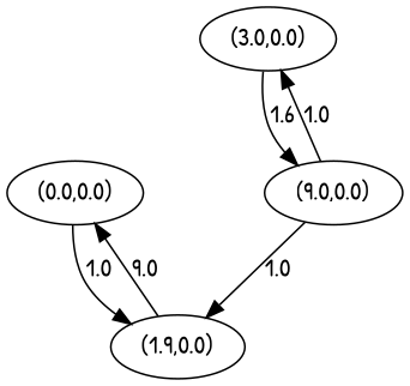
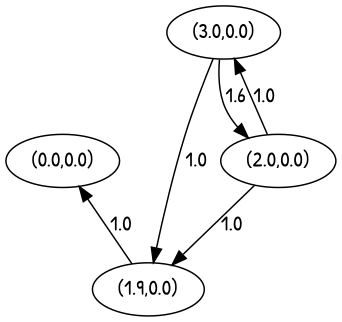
  digraph {
    fontname="Patrick Hand"
    node [fontname="Patrick Hand"]
    edge [fontname="Patrick Hand"]
    n1 [label="(0.0,0.0)"]
    n2 [label="(1.9,0.0)"]
    n3 [label="(3.0,0.0)"]
-   n4 [label="(9.0,0.0)"]
-   n1 -> n2 [label=1.0]
-   n2 -> n1 [label=9.0]
+   n4 [label="(2.0,0.0)"]
+   n3 -> n2 [label=1.0]
+   n2 -> n1 [label=1.0]
    n3 -> n4 [label=1.6]
    n4 -> n2 [label=1.0]
    n4 -> n3 [label=1.0]
  }
